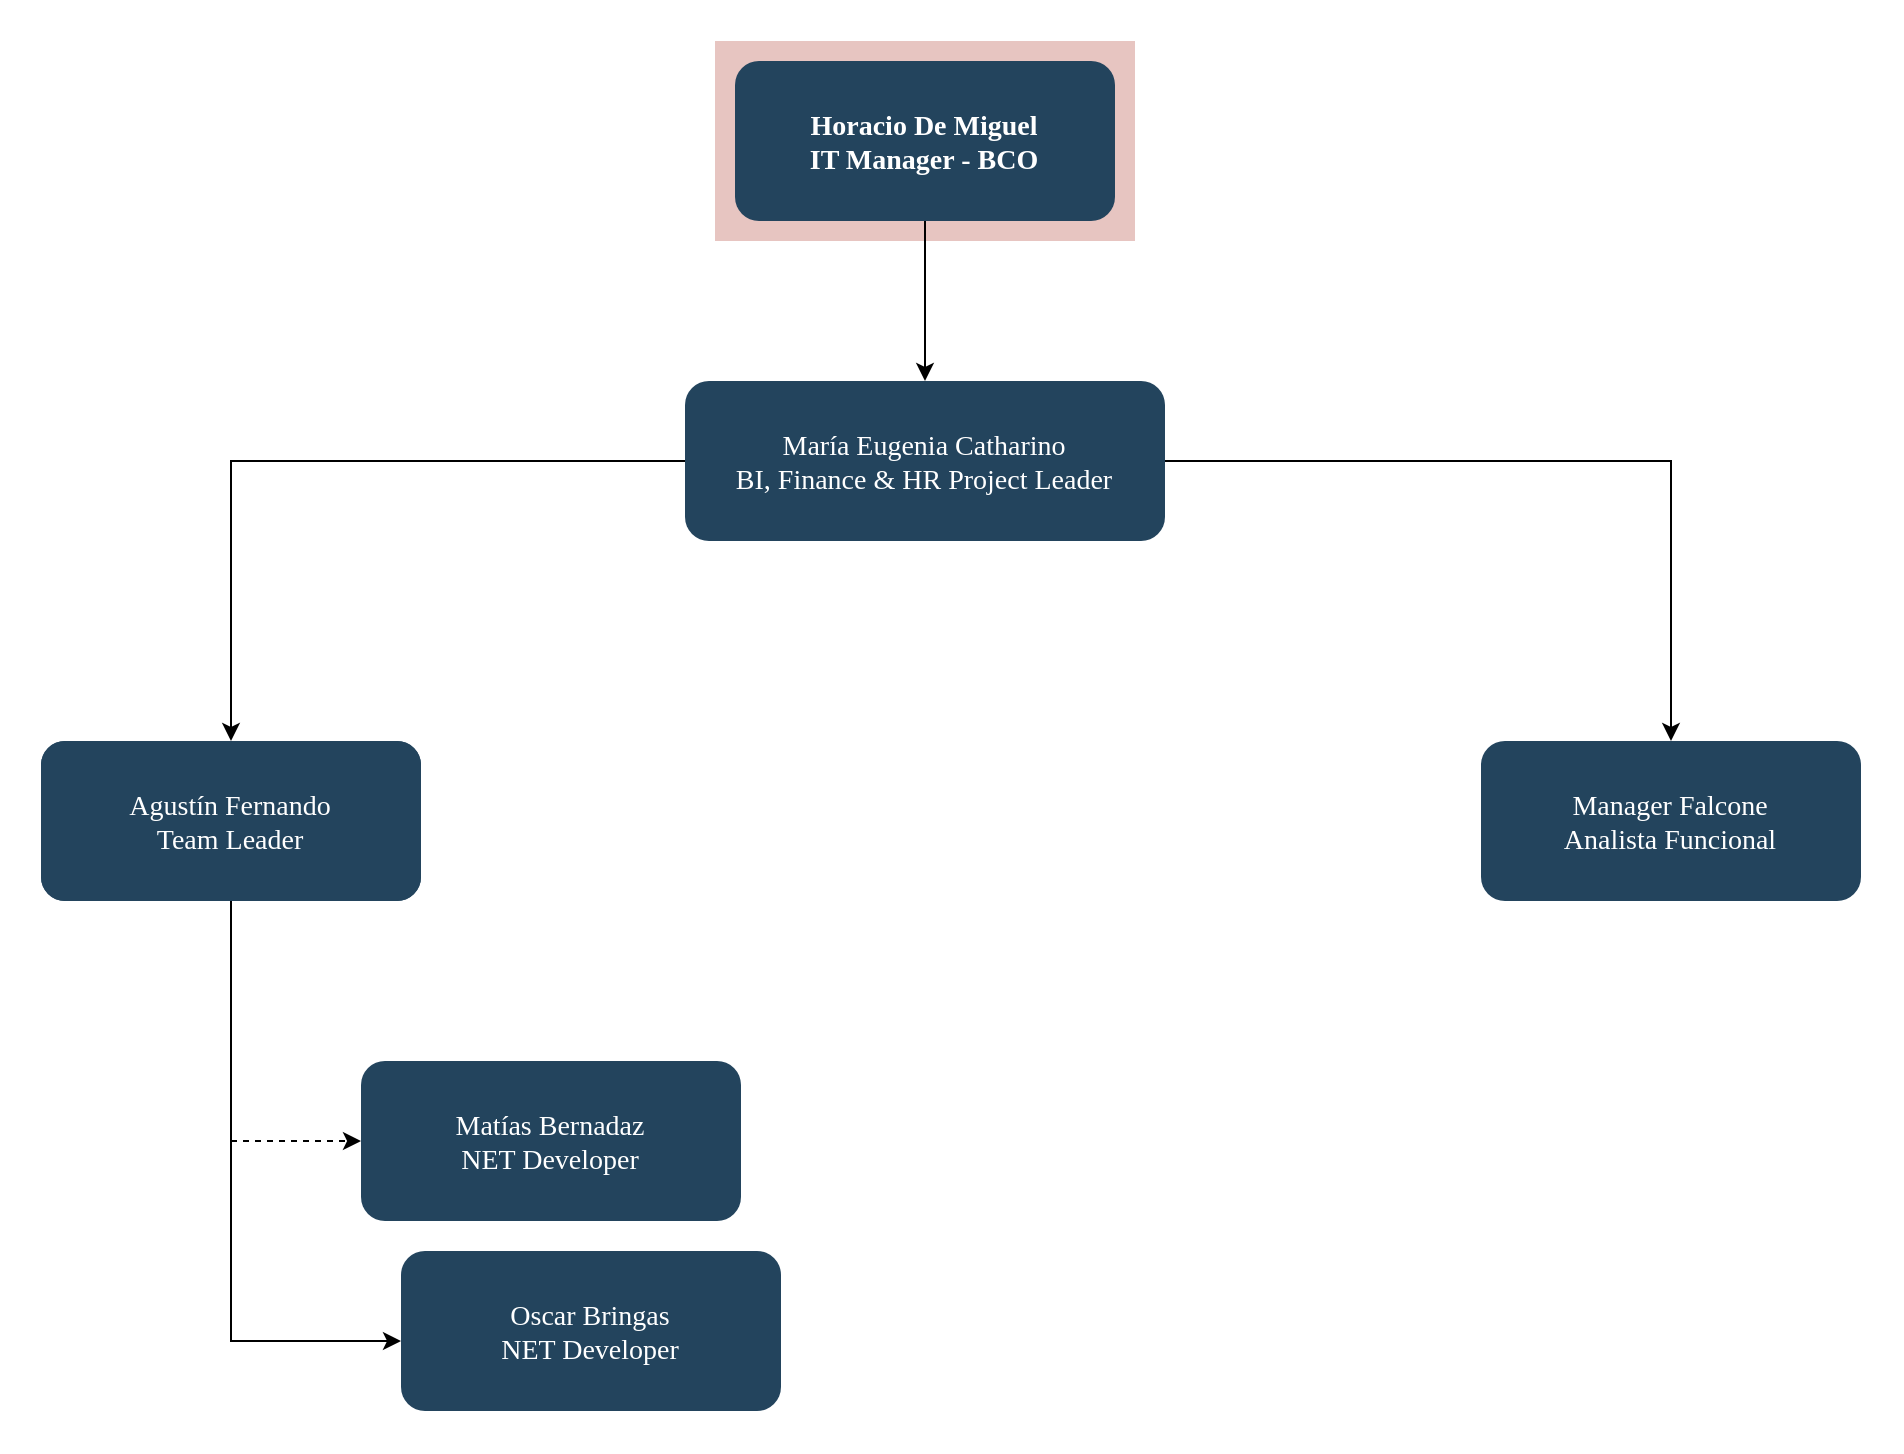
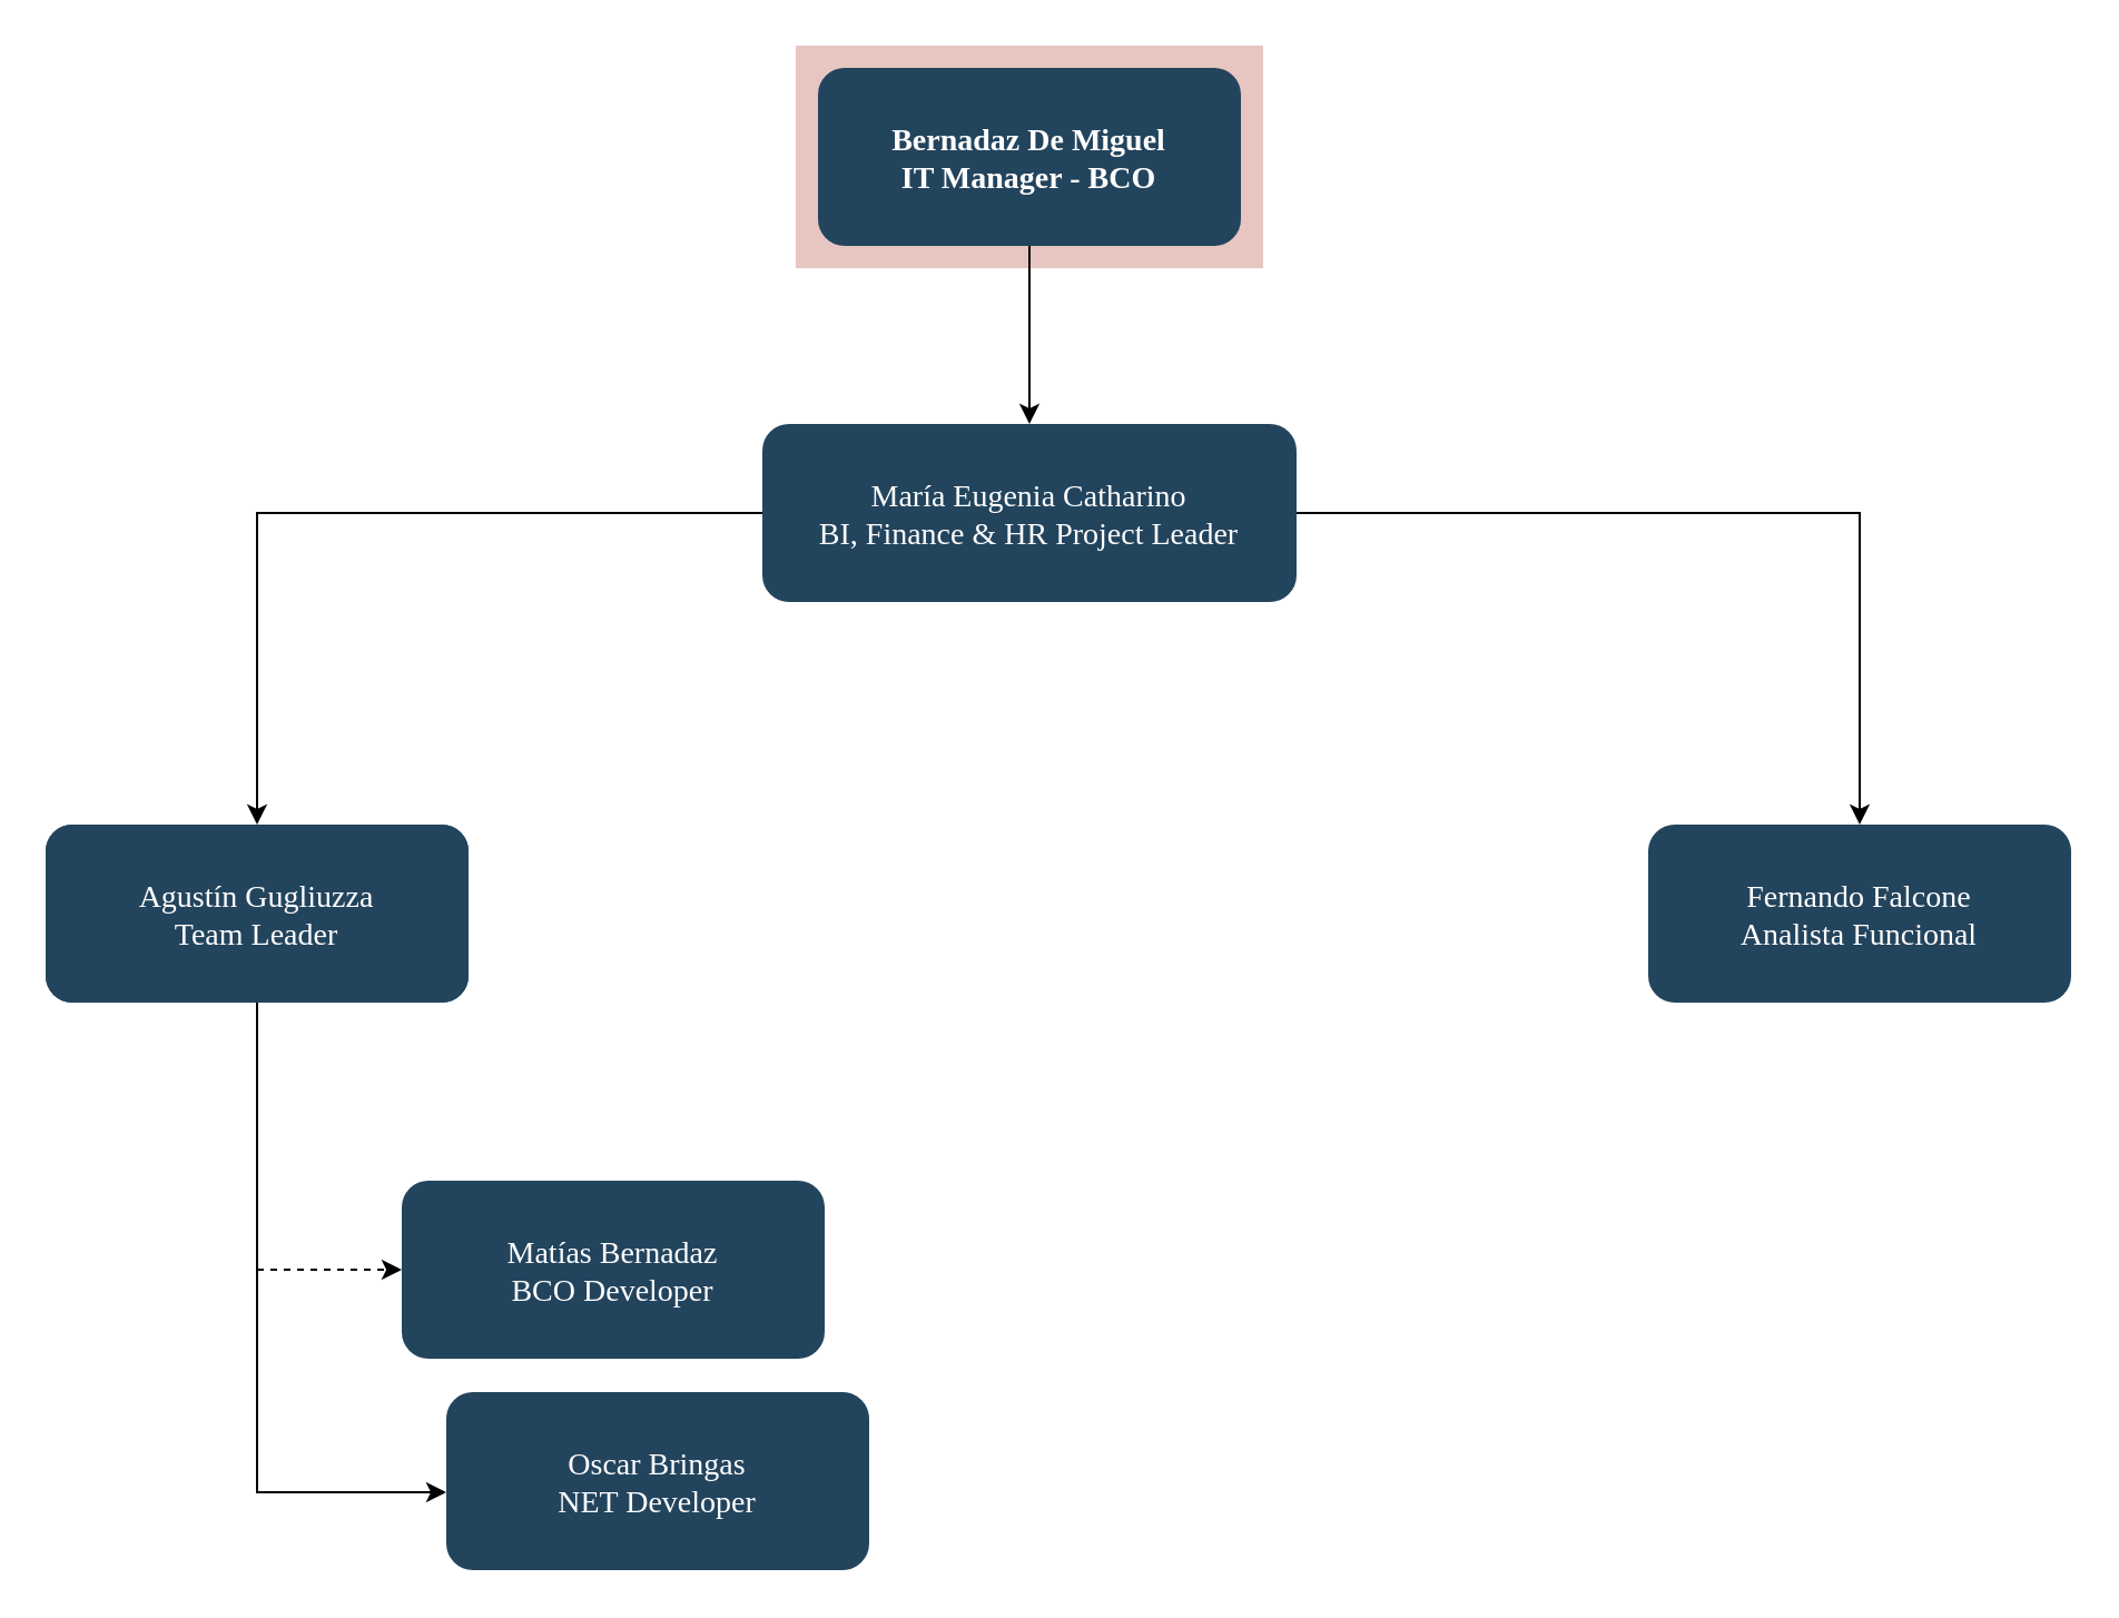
  <mxCell id="0" />
  <mxCell id="1" parent="0" />
  <mxCell id="2" value="" style="group" parent="1" vertex="1" connectable="0"><mxGeometry x="357" y="20" width="210" height="100.0" as="geometry" /></mxCell>
  <mxCell id="3" value="" style="fillColor=#AE4132;strokeColor=none;opacity=30;" parent="2" vertex="1"><mxGeometry width="210" height="100.0" as="geometry" /></mxCell>
- <mxCell id="4" value="Horacio De Miguel&#10;IT Manager - BCO" style="rounded=1;fillColor=#23445D;gradientColor=none;strokeColor=none;fontColor=#FFFFFF;fontStyle=1;fontFamily=Tahoma;fontSize=14" parent="2" vertex="1"><mxGeometry x="10" y="10.0" width="190" height="80" as="geometry" /></mxCell>
+ <mxCell id="4" value="Bernadaz De Miguel&#10;IT Manager - BCO" style="rounded=1;fillColor=#23445D;gradientColor=none;strokeColor=none;fontColor=#FFFFFF;fontStyle=1;fontFamily=Tahoma;fontSize=14" parent="2" vertex="1"><mxGeometry x="10" y="10.0" width="190" height="80" as="geometry" /></mxCell>
  <mxCell id="5" value="" style="edgeStyle=orthogonalEdgeStyle;rounded=0;orthogonalLoop=1;jettySize=auto;html=1;" parent="1" source="7" target="9" edge="1"><mxGeometry relative="1" as="geometry" /></mxCell>
  <mxCell id="6" value="" style="edgeStyle=orthogonalEdgeStyle;rounded=0;orthogonalLoop=1;jettySize=auto;html=1;" parent="1" source="7" target="10" edge="1"><mxGeometry relative="1" as="geometry" /></mxCell>
  <mxCell id="7" value="María Eugenia Catharino&#10;BI, Finance &amp; HR Project Leader" style="rounded=1;fillColor=#23445D;gradientColor=none;strokeColor=none;fontColor=#FFFFFF;fontStyle=0;fontFamily=Tahoma;fontSize=14" parent="1" vertex="1"><mxGeometry x="342" y="190" width="240" height="80" as="geometry" /></mxCell>
  <mxCell id="8" value="" style="edgeStyle=orthogonalEdgeStyle;rounded=0;orthogonalLoop=1;jettySize=auto;html=1;" parent="1" source="4" target="7" edge="1"><mxGeometry relative="1" as="geometry" /></mxCell>
  <mxCell id="9" value="María Eugenia Catharino" style="rounded=1;fillColor=#23445D;gradientColor=none;strokeColor=none;fontColor=#FFFFFF;fontStyle=1;fontFamily=Tahoma;fontSize=14" parent="1" vertex="1"><mxGeometry x="20" y="370" width="190" height="80" as="geometry" /></mxCell>
- <mxCell id="10" value="Manager Falcone&#10;Analista Funcional" style="rounded=1;fillColor=#23445D;gradientColor=none;strokeColor=none;fontColor=#FFFFFF;fontStyle=0;fontFamily=Tahoma;fontSize=14" parent="1" vertex="1"><mxGeometry x="740" y="370" width="190" height="80" as="geometry" /></mxCell>
+ <mxCell id="10" value="Fernando Falcone&#10;Analista Funcional" style="rounded=1;fillColor=#23445D;gradientColor=none;strokeColor=none;fontColor=#FFFFFF;fontStyle=0;fontFamily=Tahoma;fontSize=14" parent="1" vertex="1"><mxGeometry x="740" y="370" width="190" height="80" as="geometry" /></mxCell>
  <mxCell id="11" value="" style="edgeStyle=orthogonalEdgeStyle;rounded=0;orthogonalLoop=1;jettySize=auto;html=1;dashed=1;" edge="1" parent="1" source="13" target="14"><mxGeometry relative="1" as="geometry"><Array as="points"><mxPoint x="115" y="570" /></Array></mxGeometry></mxCell>
  <mxCell id="12" value="" style="edgeStyle=orthogonalEdgeStyle;rounded=0;orthogonalLoop=1;jettySize=auto;html=1;" edge="1" parent="1" source="13" target="15"><mxGeometry relative="1" as="geometry"><Array as="points"><mxPoint x="115" y="670" /></Array></mxGeometry></mxCell>
- <mxCell id="13" value="Agustín Fernando&#10;Team Leader" style="rounded=1;fillColor=#23445D;gradientColor=none;strokeColor=none;fontColor=#FFFFFF;fontStyle=0;fontFamily=Tahoma;fontSize=14" parent="1" vertex="1"><mxGeometry x="20" y="370" width="190" height="80" as="geometry" /></mxCell>
- <mxCell id="14" value="Matías Bernadaz&#10;NET Developer" style="rounded=1;fillColor=#23445D;gradientColor=none;strokeColor=none;fontColor=#FFFFFF;fontStyle=0;fontFamily=Tahoma;fontSize=14" vertex="1" parent="1"><mxGeometry x="180" y="530" width="190" height="80" as="geometry" /></mxCell>
+ <mxCell id="13" value="Agustín Gugliuzza&#10;Team Leader" style="rounded=1;fillColor=#23445D;gradientColor=none;strokeColor=none;fontColor=#FFFFFF;fontStyle=0;fontFamily=Tahoma;fontSize=14" parent="1" vertex="1"><mxGeometry x="20" y="370" width="190" height="80" as="geometry" /></mxCell>
+ <mxCell id="14" value="Matías Bernadaz&#10;BCO Developer" style="rounded=1;fillColor=#23445D;gradientColor=none;strokeColor=none;fontColor=#FFFFFF;fontStyle=0;fontFamily=Tahoma;fontSize=14" vertex="1" parent="1"><mxGeometry x="180" y="530" width="190" height="80" as="geometry" /></mxCell>
  <mxCell id="15" value="Oscar Bringas&#10;NET Developer" style="rounded=1;fillColor=#23445D;gradientColor=none;strokeColor=none;fontColor=#FFFFFF;fontStyle=0;fontFamily=Tahoma;fontSize=14" vertex="1" parent="1"><mxGeometry x="200" y="625" width="190" height="80" as="geometry" /></mxCell>
